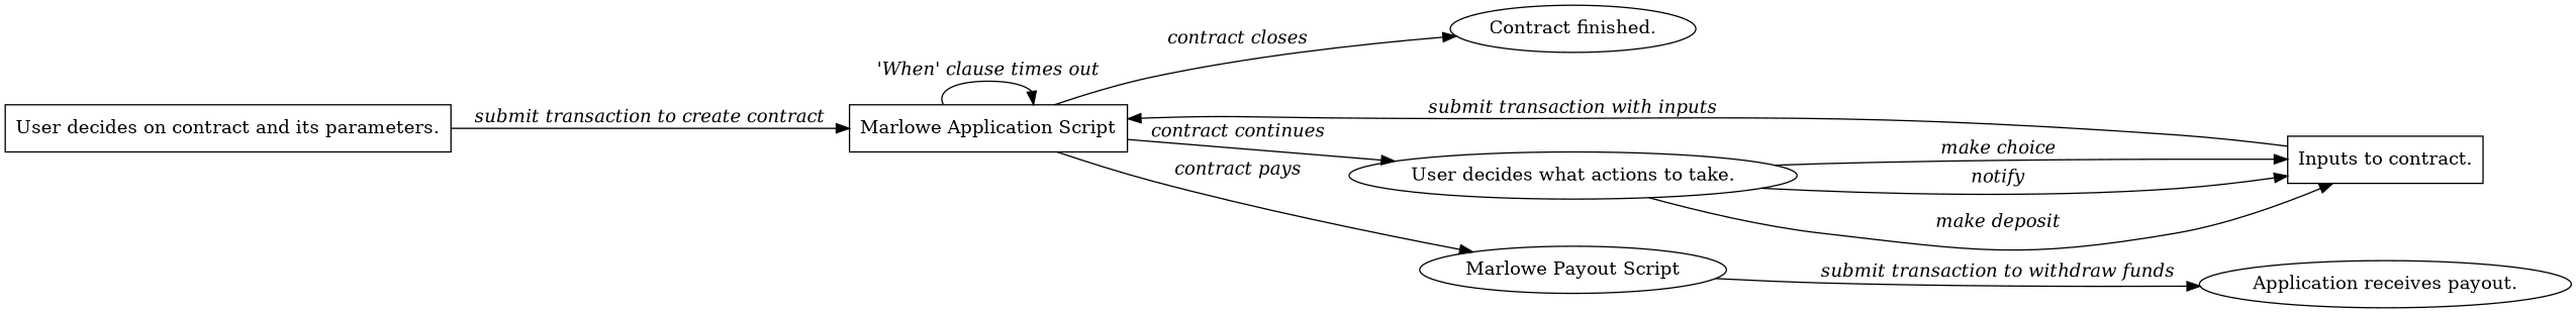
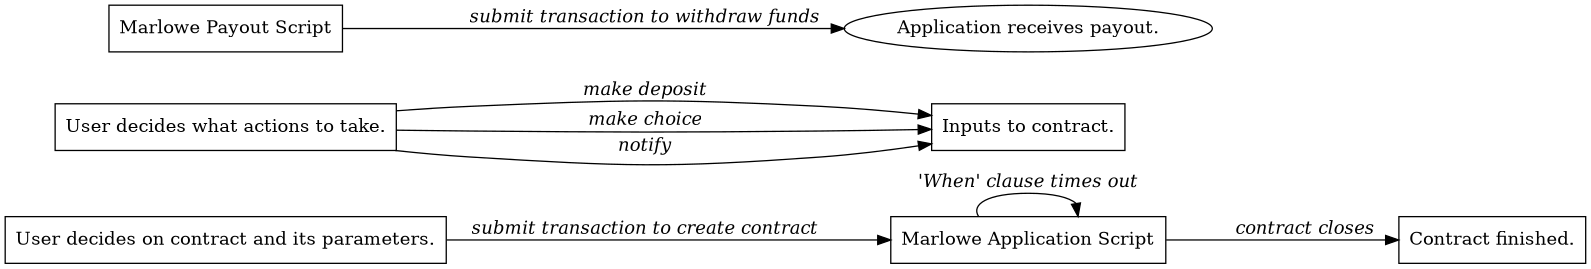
  digraph {
    rankdir=LR
    node [shape=box]
    n1 [label="User decides on contract and its parameters."]
    n2 [label="Marlowe Application Script"]
-   n3 [label="Contract finished." shape=oval]
-   n4 [label="User decides what actions to take." shape=oval]
-   n5 [label="Marlowe Payout Script" shape=ellipse]
+   n3 [label="Contract finished."]
+   n4 [label="User decides what actions to take."]
+   n5 [label="Marlowe Payout Script"]
    n6 [label="Inputs to contract."]
    n7 [label="Application receives payout." shape=oval]
    n1 -> n2 [label=<<i>submit transaction to create contract</i>>]
    n2 -> n2 [label=<<i>'When' clause times out</i>>]
    n2 -> n3 [label=<<i>contract closes</i>>]
-   n2 -> n4 [label=<<i>contract continues</i>>]
-   n2 -> n5 [label=<<i>contract pays</i>>]
    n4 -> n6 [label=<<i>make deposit</i>>]
    n4 -> n6 [label=<<i>make choice</i>>]
    n4 -> n6 [label=<<i>notify</i>>]
    n5 -> n7 [label=<<i>submit transaction to withdraw funds</i>>]
-   n6 -> n2 [label=<<i>submit transaction with inputs</i>>]
  }
